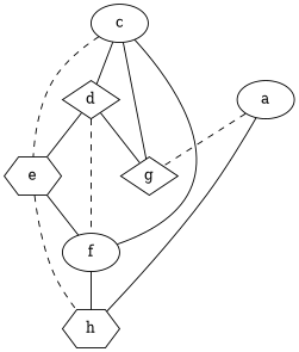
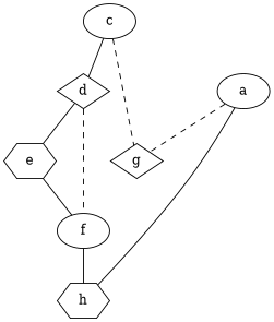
  graph {
    node [shape=ellipse]
    edge [style=solid]
    g [shape=diamond]
    a
    h [shape=hexagon]
    f
    e [shape=hexagon]
    c
    d [shape=diamond]
    a -- g [style=dashed]
    a -- h
    f -- h
-   e -- h [style=dashed]
    e -- f
-   c -- g
-   c -- f
-   c -- e [style=dashed]
+   c -- g [style=dashed]
    c -- d
-   d -- g
    d -- f [style=dashed]
    d -- e
  }
